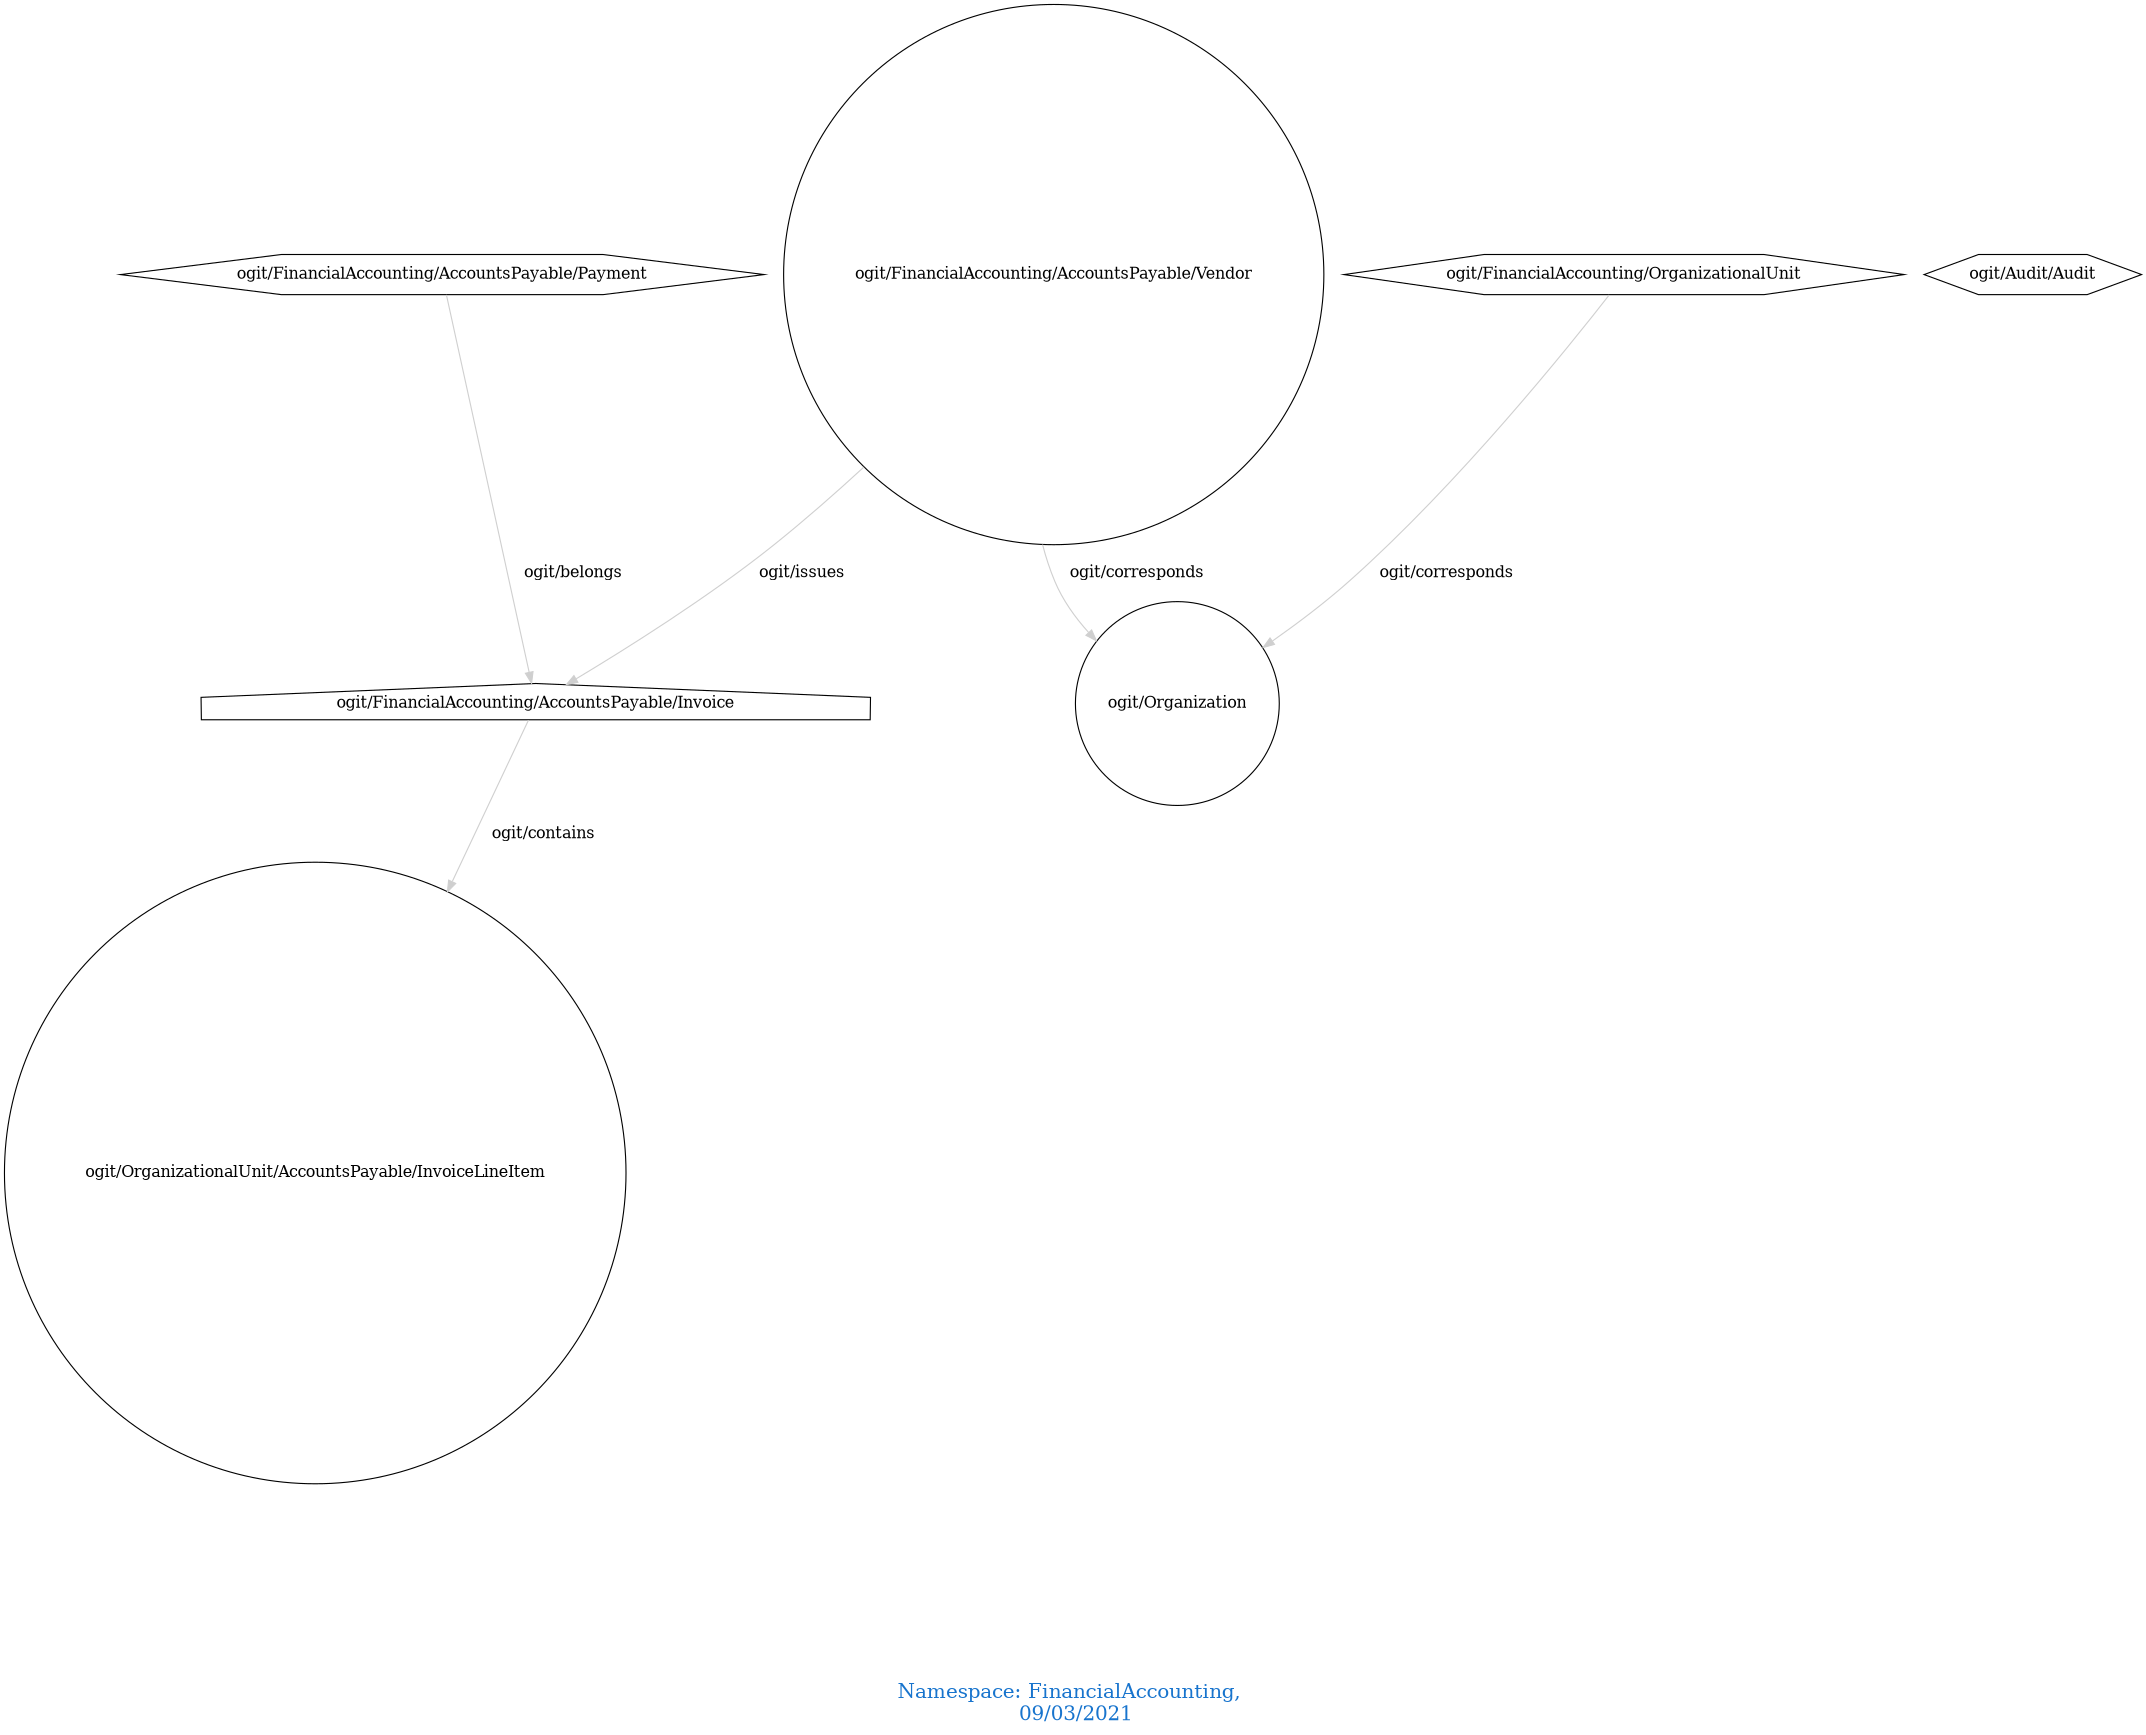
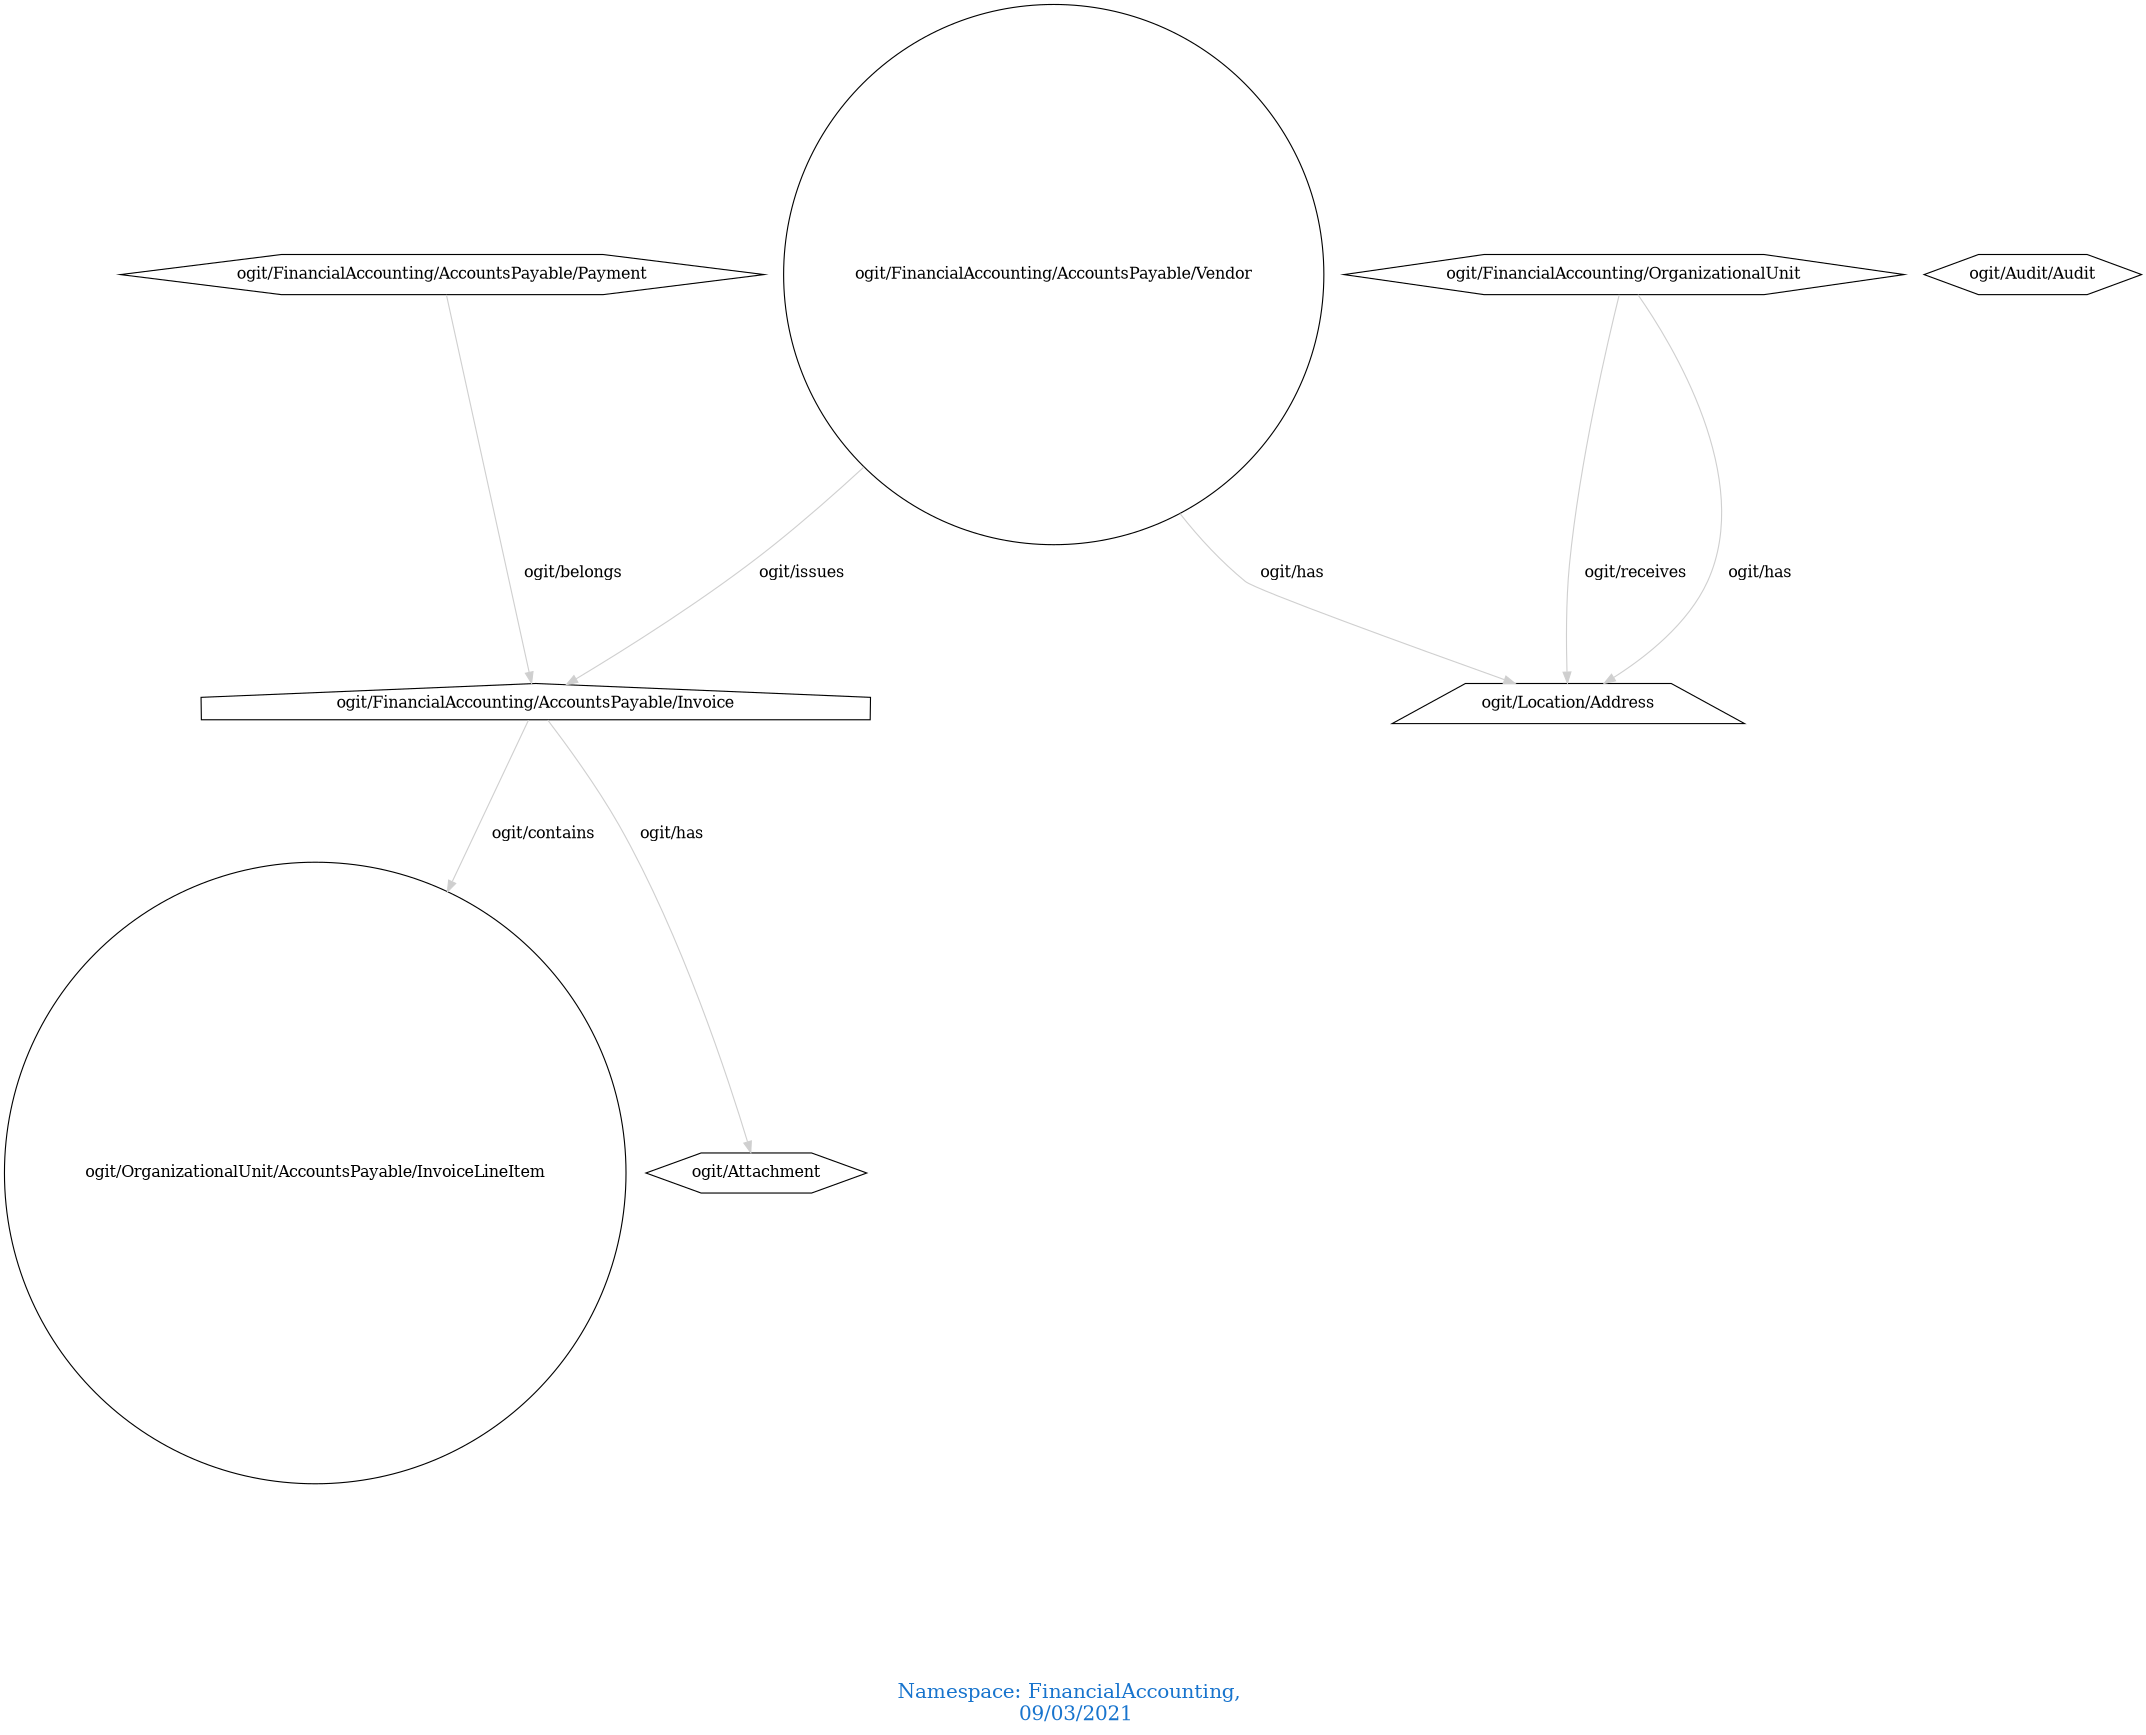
  digraph {
    fontcolor=dodgerblue3
    fontsize=18
    label="\n\n\nNamespace: FinancialAccounting, \n 09/03/2021"
    rankdir=TB
    node [shape=hexagon]
    edge [color=gray81]
    "ogit/FinancialAccounting/AccountsPayable/Invoice" [shape=house]
    n2 [label="ogit/OrganizationalUnit/AccountsPayable/InvoiceLineItem" shape=circle]
+   "ogit/Attachment"
    "ogit/FinancialAccounting/AccountsPayable/Vendor" [shape=circle]
-   "ogit/Organization" [shape=circle]
+   "ogit/Location/Address" [shape=trapezium]
    "ogit/FinancialAccounting/OrganizationalUnit"
    "ogit/Audit/Audit"
    "ogit/FinancialAccounting/AccountsPayable/Payment"
    "ogit/FinancialAccounting/AccountsPayable/Invoice" -> n2 [label="   ogit/contains    "]
+   "ogit/FinancialAccounting/AccountsPayable/Invoice" -> "ogit/Attachment" [label="   ogit/has    "]
    "ogit/FinancialAccounting/AccountsPayable/Vendor" -> "ogit/FinancialAccounting/AccountsPayable/Invoice" [label="   ogit/issues    "]
-   "ogit/FinancialAccounting/AccountsPayable/Vendor" -> "ogit/Organization" [label="   ogit/corresponds    "]
-   "ogit/FinancialAccounting/OrganizationalUnit" -> "ogit/Organization" [label="   ogit/corresponds    "]
+   "ogit/FinancialAccounting/AccountsPayable/Vendor" -> "ogit/Location/Address" [label="   ogit/has    "]
+   "ogit/FinancialAccounting/OrganizationalUnit" -> "ogit/Location/Address" [label="   ogit/receives    "]
+   "ogit/FinancialAccounting/OrganizationalUnit" -> "ogit/Location/Address" [label="   ogit/has    "]
    "ogit/FinancialAccounting/AccountsPayable/Payment" -> "ogit/FinancialAccounting/AccountsPayable/Invoice" [label="   ogit/belongs    "]
  }
